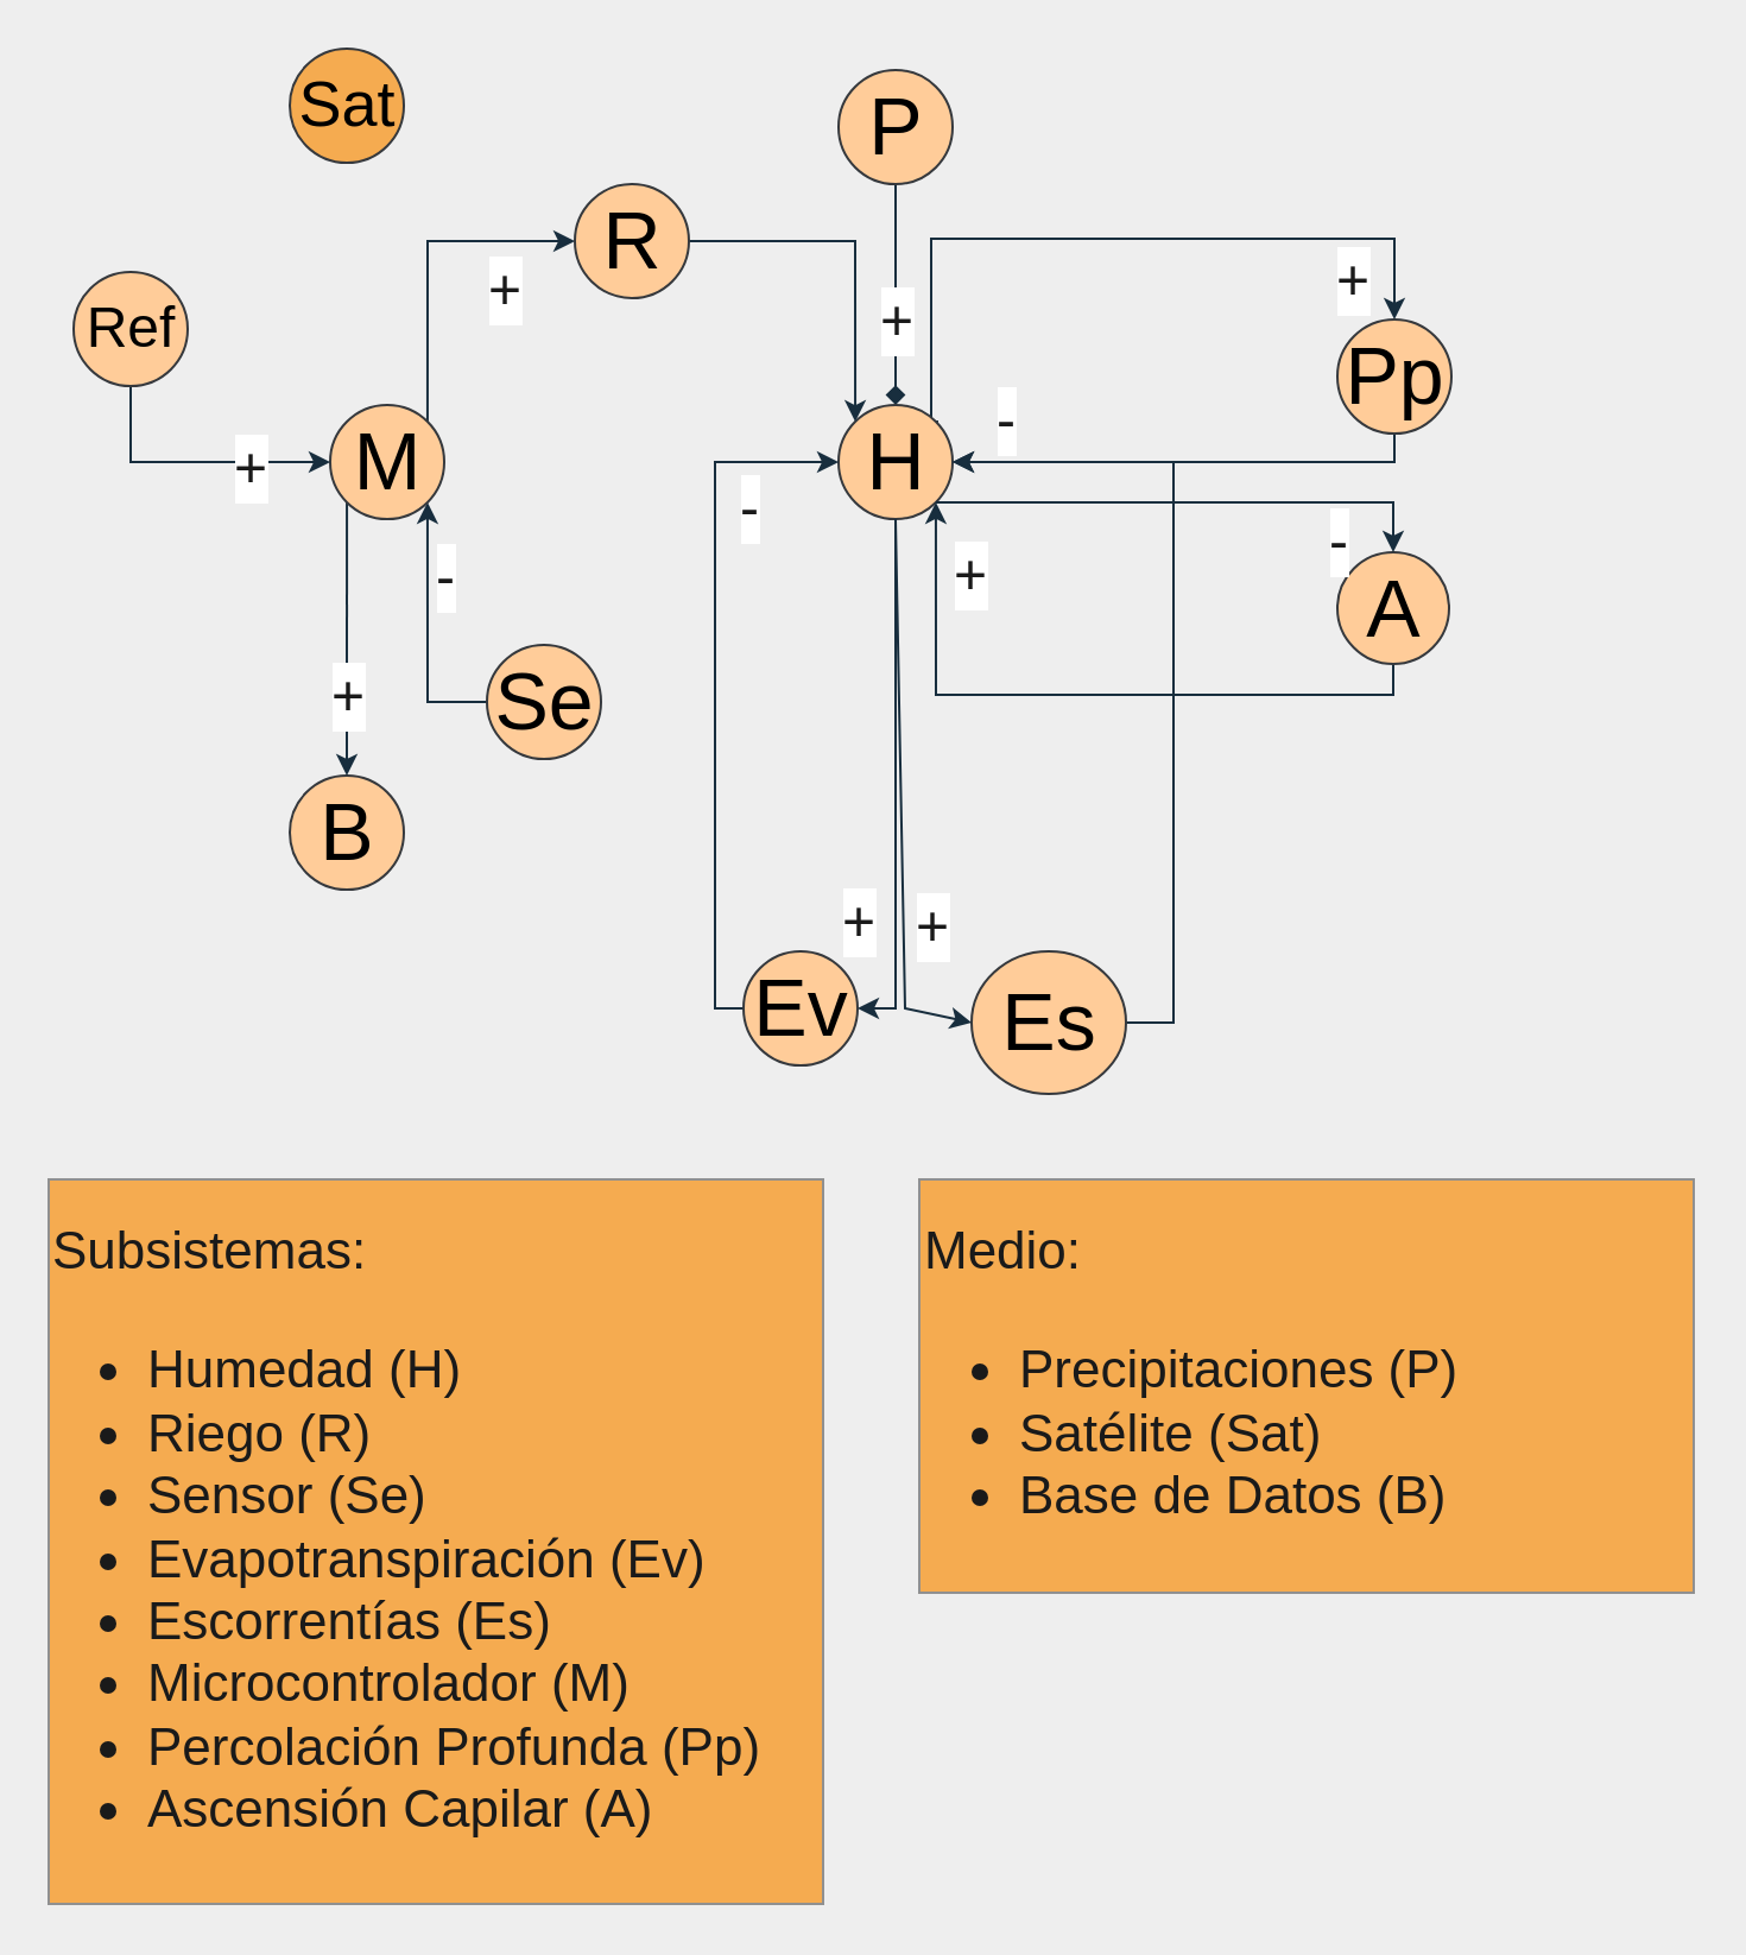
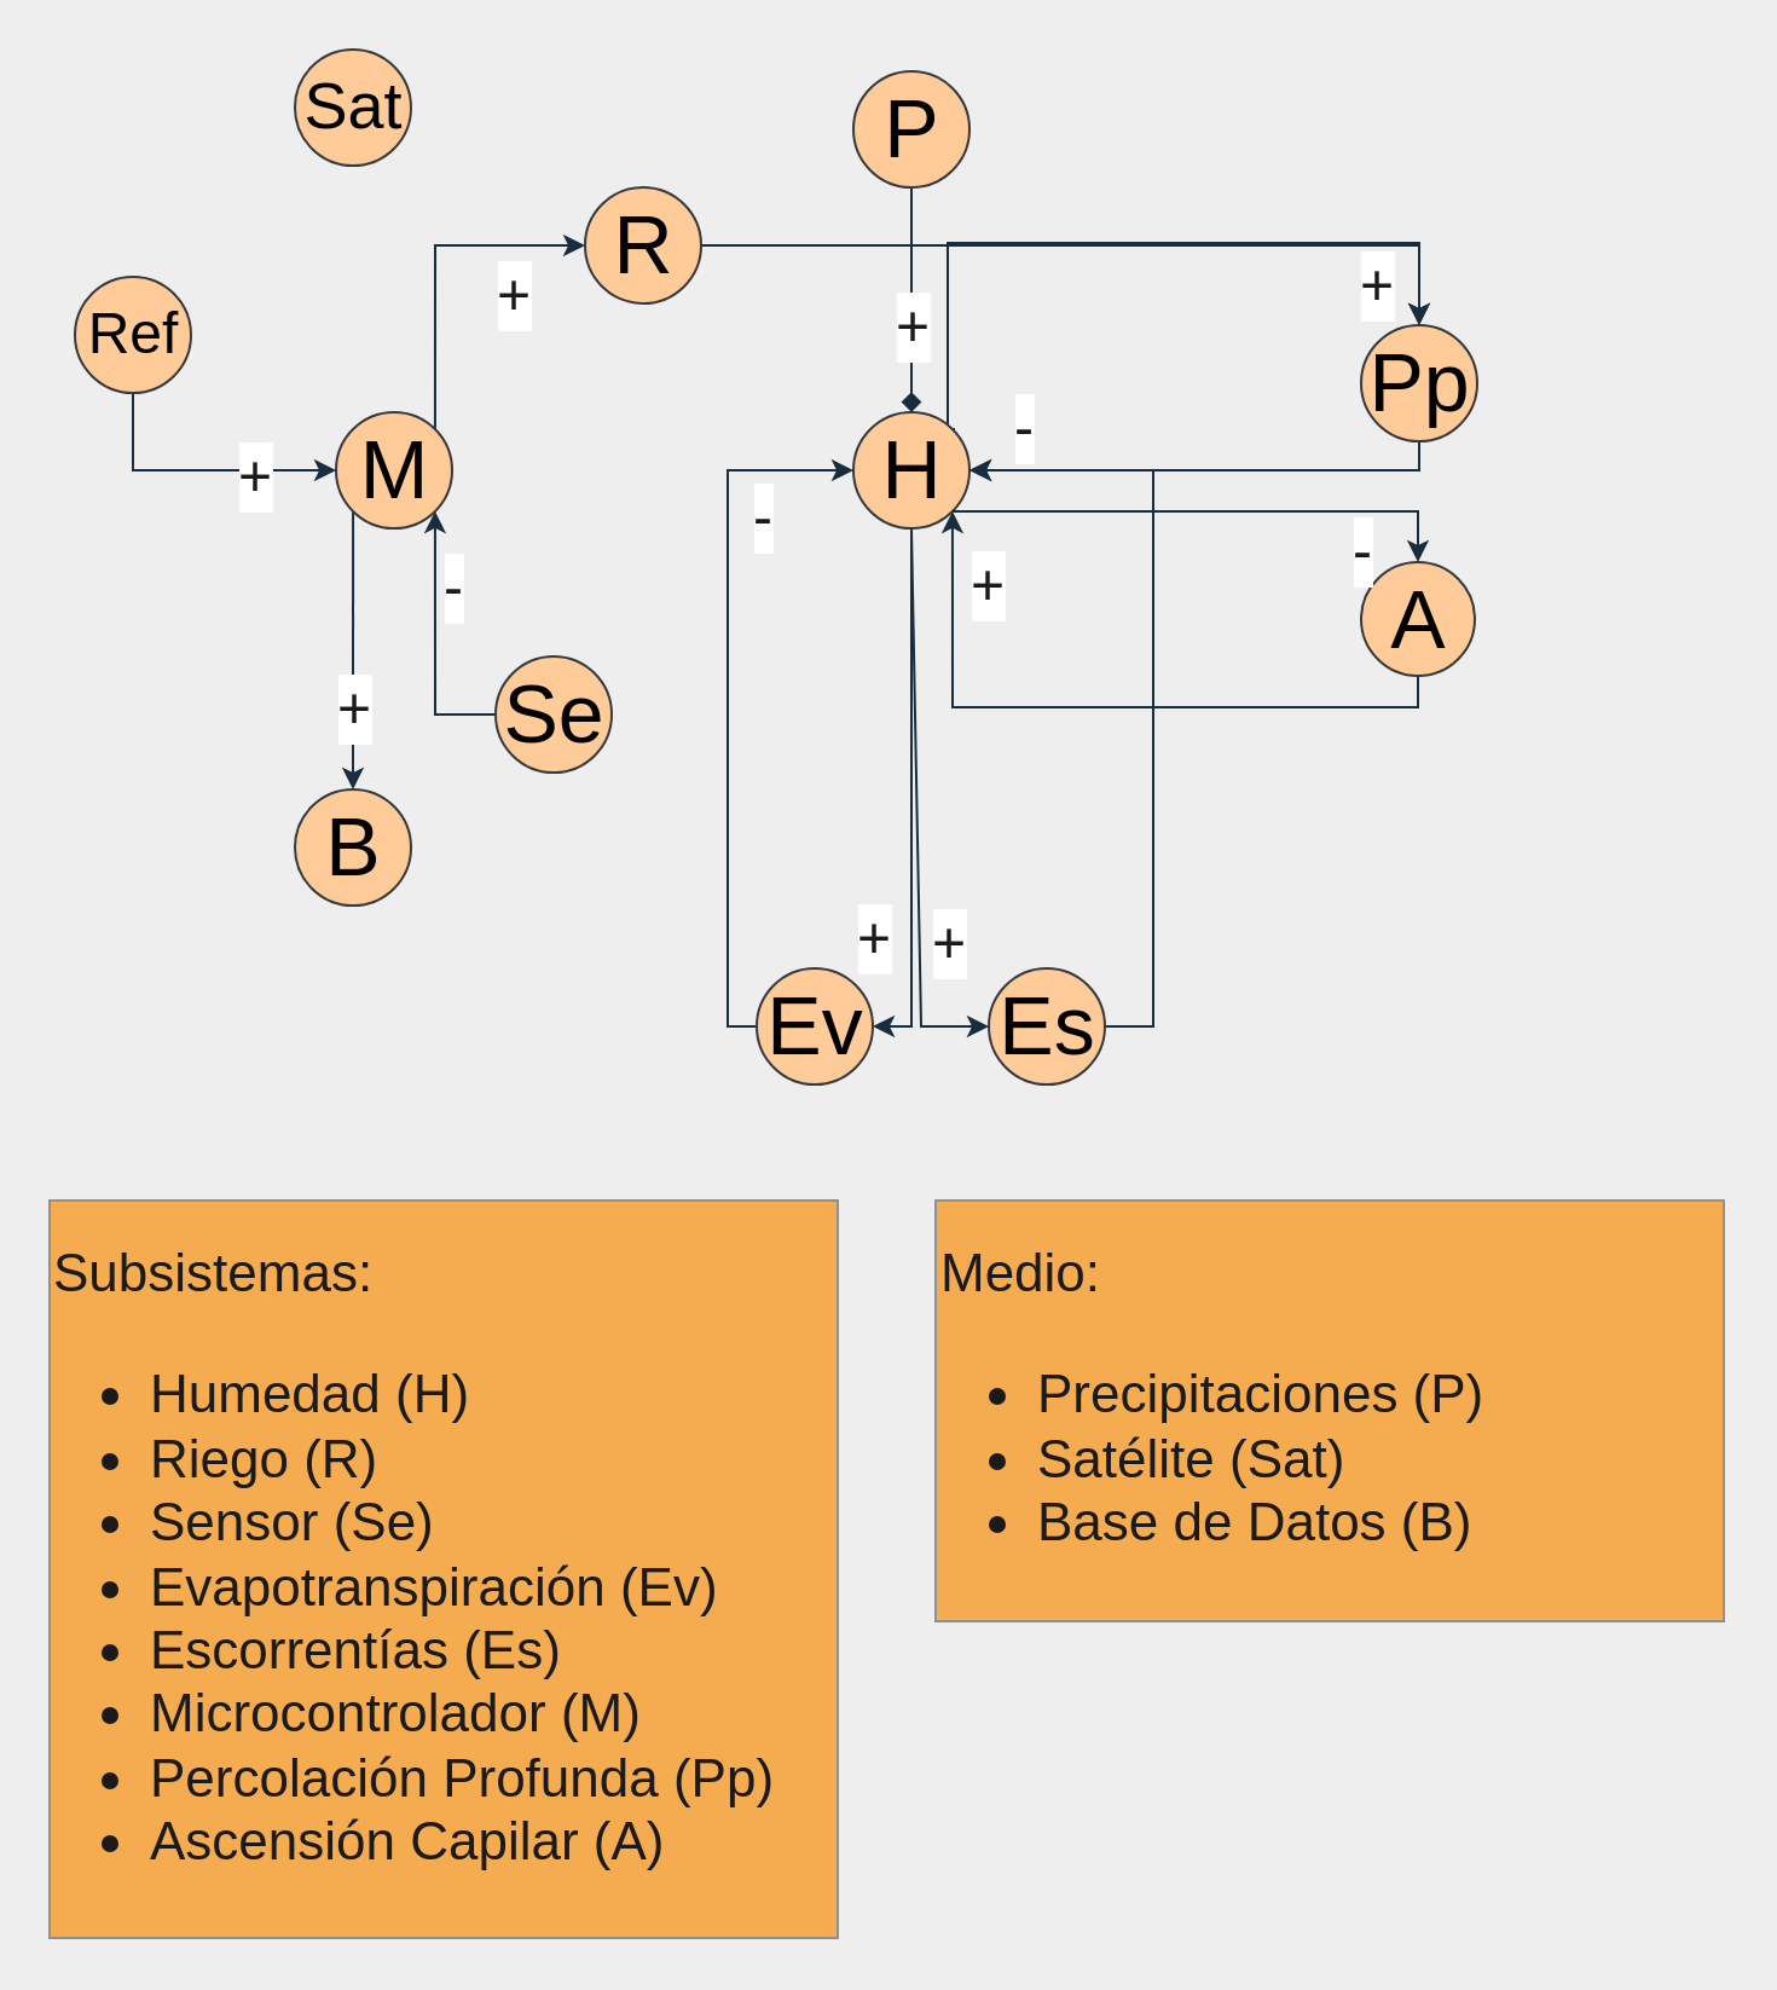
  <mxCell id="0" />
  <mxCell id="1" parent="0" />
  <mxCell id="2" style="edgeStyle=orthogonalEdgeStyle;rounded=0;orthogonalLoop=1;jettySize=auto;html=1;exitX=0.5;exitY=1;exitDx=0;exitDy=0;entryX=0.5;entryY=0;entryDx=0;entryDy=0;strokeColor=#182E3E;fontSize=24;fontColor=#1A1A1A;endArrow=diamond;" parent="1" source="4" target="9" edge="1"><mxGeometry relative="1" as="geometry" /></mxCell>
  <mxCell id="3" value="+" style="edgeLabel;html=1;align=center;verticalAlign=middle;resizable=0;points=[];fontSize=24;fontColor=#1A1A1A;" parent="2" vertex="1" connectable="0"><mxGeometry x="0.228" relative="1" as="geometry"><mxPoint as="offset" /></mxGeometry></mxCell>
  <mxCell id="4" value="&lt;font style=&quot;font-size: 34px;&quot;&gt;P&lt;/font&gt;" style="ellipse;whiteSpace=wrap;html=1;aspect=fixed;strokeColor=#36393d;fillColor=#ffcc99;" parent="1" vertex="1"><mxGeometry x="352.5" y="29" width="48" height="48" as="geometry" /></mxCell>
  <mxCell id="5" style="edgeStyle=orthogonalEdgeStyle;rounded=0;orthogonalLoop=1;jettySize=auto;html=1;exitX=1;exitY=0;exitDx=0;exitDy=0;entryX=0.5;entryY=0;entryDx=0;entryDy=0;strokeColor=#182E3E;fontSize=24;fontColor=#1A1A1A;" parent="1" target="31" edge="1"><mxGeometry relative="1" as="geometry"><mxPoint x="394.471" y="177.029" as="sourcePoint" /><mxPoint x="474.5" y="120" as="targetPoint" /><Array as="points"><mxPoint x="391.5" y="177" /><mxPoint x="391.5" y="100" /><mxPoint x="586.5" y="100" /></Array></mxGeometry></mxCell>
  <mxCell id="6" value="+" style="edgeLabel;html=1;align=center;verticalAlign=middle;resizable=0;points=[];fontSize=24;fontColor=#1A1A1A;" parent="5" vertex="1" connectable="0"><mxGeometry x="0.592" y="4" relative="1" as="geometry"><mxPoint x="11" y="21" as="offset" /></mxGeometry></mxCell>
  <mxCell id="7" style="edgeStyle=orthogonalEdgeStyle;rounded=0;orthogonalLoop=1;jettySize=auto;html=1;exitX=0.5;exitY=1;exitDx=0;exitDy=0;entryX=1;entryY=0.5;entryDx=0;entryDy=0;strokeColor=#182E3E;fontSize=24;fontColor=#1A1A1A;" parent="1" source="9" target="23" edge="1"><mxGeometry relative="1" as="geometry"><Array as="points"><mxPoint x="376.5" y="424" /></Array></mxGeometry></mxCell>
  <mxCell id="8" value="+" style="edgeLabel;html=1;align=center;verticalAlign=middle;resizable=0;points=[];fontSize=24;fontColor=#1A1A1A;" parent="7" vertex="1" connectable="0"><mxGeometry x="0.226" y="3" relative="1" as="geometry"><mxPoint x="-19" y="33" as="offset" /></mxGeometry></mxCell>
  <mxCell id="9" value="&lt;font style=&quot;font-size: 34px;&quot;&gt;H&lt;/font&gt;" style="ellipse;whiteSpace=wrap;html=1;aspect=fixed;fillColor=#ffcc99;strokeColor=#36393d;" parent="1" vertex="1"><mxGeometry x="352.5" y="170" width="48" height="48" as="geometry" /></mxCell>
  <mxCell id="10" style="edgeStyle=orthogonalEdgeStyle;rounded=0;orthogonalLoop=1;jettySize=auto;html=1;exitX=0.5;exitY=1;exitDx=0;exitDy=0;entryX=1;entryY=1;entryDx=0;entryDy=0;strokeColor=#182E3E;fontSize=24;fontColor=#1A1A1A;" parent="1" source="12" target="9" edge="1"><mxGeometry relative="1" as="geometry"><Array as="points"><mxPoint x="586.5" y="292" /><mxPoint x="393.5" y="292" /></Array></mxGeometry></mxCell>
  <mxCell id="11" value="+" style="edgeLabel;html=1;align=center;verticalAlign=middle;resizable=0;points=[];fontSize=24;fontColor=#1A1A1A;" parent="10" vertex="1" connectable="0"><mxGeometry x="0.352" y="2" relative="1" as="geometry"><mxPoint x="2" y="-53" as="offset" /></mxGeometry></mxCell>
  <mxCell id="12" value="&lt;font style=&quot;font-size: 34px;&quot;&gt;A&lt;/font&gt;" style="ellipse;whiteSpace=wrap;html=1;aspect=fixed;fillColor=#ffcc99;strokeColor=#36393d;" parent="1" vertex="1"><mxGeometry x="562.5" y="232" width="47" height="47" as="geometry" /></mxCell>
  <mxCell id="13" style="edgeStyle=orthogonalEdgeStyle;rounded=0;orthogonalLoop=1;jettySize=auto;html=1;exitX=0;exitY=0.5;exitDx=0;exitDy=0;entryX=1;entryY=1;entryDx=0;entryDy=0;strokeColor=#182E3E;fontSize=24;fontColor=#1A1A1A;" parent="1" source="15" target="30" edge="1"><mxGeometry relative="1" as="geometry" /></mxCell>
  <mxCell id="14" value="-" style="edgeLabel;html=1;align=center;verticalAlign=middle;resizable=0;points=[];fontSize=24;fontColor=#1A1A1A;" parent="13" vertex="1" connectable="0"><mxGeometry x="0.247" y="-1" relative="1" as="geometry"><mxPoint x="6" y="-9" as="offset" /></mxGeometry></mxCell>
  <mxCell id="15" value="&lt;font style=&quot;font-size: 34px;&quot;&gt;Se&lt;/font&gt;" style="ellipse;whiteSpace=wrap;html=1;aspect=fixed;fillColor=#ffcc99;strokeColor=#36393d;" parent="1" vertex="1"><mxGeometry x="204.5" y="271" width="48" height="48" as="geometry" /></mxCell>
  <mxCell id="16" value="&lt;font style=&quot;font-size: 34px;&quot;&gt;B&lt;/font&gt;" style="ellipse;whiteSpace=wrap;html=1;aspect=fixed;strokeColor=#36393d;fillColor=#ffcc99;" parent="1" vertex="1"><mxGeometry x="121.5" y="326" width="48" height="48" as="geometry" /></mxCell>
  <mxCell id="17" style="edgeStyle=orthogonalEdgeStyle;rounded=0;orthogonalLoop=1;jettySize=auto;html=1;exitX=1;exitY=1;exitDx=0;exitDy=0;entryX=0.5;entryY=0;entryDx=0;entryDy=0;strokeColor=#182E3E;fontSize=24;fontColor=#1A1A1A;" parent="1" source="9" target="12" edge="1"><mxGeometry relative="1" as="geometry"><mxPoint x="601.5" y="218" as="sourcePoint" /></mxGeometry></mxCell>
  <mxCell id="18" value="-" style="edgeLabel;html=1;align=center;verticalAlign=middle;resizable=0;points=[];fontSize=24;fontColor=#1A1A1A;" parent="17" vertex="1" connectable="0"><mxGeometry x="0.62" relative="1" as="geometry"><mxPoint x="-4" y="17" as="offset" /></mxGeometry></mxCell>
  <mxCell id="19" style="edgeStyle=orthogonalEdgeStyle;rounded=0;orthogonalLoop=1;jettySize=auto;html=1;exitX=0.5;exitY=1;exitDx=0;exitDy=0;entryX=1;entryY=0.5;entryDx=0;entryDy=0;strokeColor=#182E3E;fontSize=24;fontColor=#1A1A1A;" parent="1" source="31" target="9" edge="1"><mxGeometry relative="1" as="geometry"><mxPoint x="577.5" y="194" as="sourcePoint" /><Array as="points"><mxPoint x="586.5" y="194" /></Array></mxGeometry></mxCell>
  <mxCell id="20" value="-" style="edgeLabel;html=1;align=center;verticalAlign=middle;resizable=0;points=[];fontSize=24;fontColor=#1A1A1A;" parent="19" vertex="1" connectable="0"><mxGeometry x="0.65" y="-2" relative="1" as="geometry"><mxPoint x="-13" y="-16" as="offset" /></mxGeometry></mxCell>
  <mxCell id="21" style="edgeStyle=orthogonalEdgeStyle;rounded=0;orthogonalLoop=1;jettySize=auto;html=1;exitX=0;exitY=0.5;exitDx=0;exitDy=0;entryX=0;entryY=0.5;entryDx=0;entryDy=0;strokeColor=#182E3E;fontSize=24;fontColor=#1A1A1A;" parent="1" source="23" target="9" edge="1"><mxGeometry relative="1" as="geometry"><mxPoint x="306.5" y="424" as="sourcePoint" /><mxPoint x="339.5" y="194" as="targetPoint" /><Array as="points"><mxPoint x="300.5" y="424" /><mxPoint x="300.5" y="194" /></Array></mxGeometry></mxCell>
  <mxCell id="22" value="-" style="edgeLabel;html=1;align=center;verticalAlign=middle;resizable=0;points=[];fontSize=24;fontColor=#1A1A1A;" parent="21" vertex="1" connectable="0"><mxGeometry x="0.516" y="-3" relative="1" as="geometry"><mxPoint x="11" as="offset" /></mxGeometry></mxCell>
  <mxCell id="23" value="&lt;font style=&quot;font-size: 34px;&quot;&gt;Ev&lt;/font&gt;" style="ellipse;whiteSpace=wrap;html=1;aspect=fixed;fillColor=#ffcc99;strokeColor=#36393d;" parent="1" vertex="1"><mxGeometry x="312.5" y="400" width="48" height="48" as="geometry" /></mxCell>
  <mxCell id="24" style="edgeStyle=orthogonalEdgeStyle;rounded=0;orthogonalLoop=1;jettySize=auto;html=1;exitX=1;exitY=0.5;exitDx=0;exitDy=0;entryX=1;entryY=0.5;entryDx=0;entryDy=0;strokeColor=#182E3E;fontSize=24;fontColor=#1A1A1A;" parent="1" source="25" target="9" edge="1"><mxGeometry relative="1" as="geometry" /></mxCell>
- <mxCell id="25" value="&lt;font style=&quot;font-size: 34px;&quot;&gt;Es&lt;/font&gt;" style="ellipse;whiteSpace=wrap;html=1;aspect=fixed;fillColor=#ffcc99;strokeColor=#36393d;" parent="1" vertex="1"><mxGeometry x="408.5" y="400" width="65" height="60" as="geometry" /></mxCell>
+ <mxCell id="25" value="&lt;font style=&quot;font-size: 34px;&quot;&gt;Es&lt;/font&gt;" style="ellipse;whiteSpace=wrap;html=1;aspect=fixed;fillColor=#ffcc99;strokeColor=#36393d;" parent="1" vertex="1"><mxGeometry x="408.5" y="400" width="48" height="48" as="geometry" /></mxCell>
  <mxCell id="26" style="edgeStyle=orthogonalEdgeStyle;rounded=0;orthogonalLoop=1;jettySize=auto;html=1;exitX=1;exitY=0;exitDx=0;exitDy=0;entryX=0;entryY=0.5;entryDx=0;entryDy=0;strokeColor=#182E3E;fontSize=24;fontColor=#1A1A1A;" parent="1" source="30" target="35" edge="1"><mxGeometry relative="1" as="geometry"><Array as="points"><mxPoint x="179.5" y="101" /></Array></mxGeometry></mxCell>
  <mxCell id="27" value="+" style="edgeLabel;html=1;align=center;verticalAlign=middle;resizable=0;points=[];fontSize=24;fontColor=#1A1A1A;" parent="26" vertex="1" connectable="0"><mxGeometry x="0.768" y="1" relative="1" as="geometry"><mxPoint x="-14" y="21" as="offset" /></mxGeometry></mxCell>
  <mxCell id="28" style="edgeStyle=orthogonalEdgeStyle;rounded=0;orthogonalLoop=1;jettySize=auto;html=1;exitX=0;exitY=1;exitDx=0;exitDy=0;entryX=0.5;entryY=0;entryDx=0;entryDy=0;strokeColor=#182E3E;fontSize=27;fontColor=#1A1A1A;" parent="1" source="30" target="16" edge="1"><mxGeometry relative="1" as="geometry" /></mxCell>
  <mxCell id="29" value="+" style="edgeLabel;html=1;align=center;verticalAlign=middle;resizable=0;points=[];fontSize=24;fontColor=#1A1A1A;" parent="28" vertex="1" connectable="0"><mxGeometry x="0.301" y="3" relative="1" as="geometry"><mxPoint x="-3" y="7" as="offset" /></mxGeometry></mxCell>
  <mxCell id="30" value="&lt;font style=&quot;font-size: 34px;&quot;&gt;M&lt;/font&gt;" style="ellipse;whiteSpace=wrap;html=1;aspect=fixed;fillColor=#ffcc99;strokeColor=#36393d;" parent="1" vertex="1"><mxGeometry x="138.5" y="170" width="48" height="48" as="geometry" /></mxCell>
  <mxCell id="31" value="&lt;font style=&quot;font-size: 34px;&quot;&gt;Pp&lt;/font&gt;" style="ellipse;whiteSpace=wrap;html=1;aspect=fixed;fillColor=#ffcc99;strokeColor=#36393d;" parent="1" vertex="1"><mxGeometry x="562.5" y="134" width="48" height="48" as="geometry" /></mxCell>
  <mxCell id="32" value="&lt;font style=&quot;font-size: 22px;&quot;&gt;Subsistemas:&lt;br&gt;&lt;/font&gt;&lt;ul style=&quot;font-size: 22px;&quot;&gt;&lt;li style=&quot;&quot;&gt;&lt;font style=&quot;font-size: 22px;&quot;&gt;Humedad (H)&lt;/font&gt;&lt;/li&gt;&lt;li&gt;Riego (R)&lt;/li&gt;&lt;li style=&quot;&quot;&gt;&lt;font style=&quot;font-size: 22px;&quot;&gt;Sensor (Se)&lt;/font&gt;&lt;/li&gt;&lt;li style=&quot;&quot;&gt;&lt;font style=&quot;font-size: 22px;&quot;&gt;Evapotranspiración (Ev)&lt;/font&gt;&lt;/li&gt;&lt;li style=&quot;&quot;&gt;&lt;font style=&quot;font-size: 22px;&quot;&gt;Escorrentías (Es)&lt;/font&gt;&lt;/li&gt;&lt;li style=&quot;&quot;&gt;&lt;font style=&quot;font-size: 22px;&quot;&gt;Microcontrolador (M)&lt;/font&gt;&lt;/li&gt;&lt;li&gt;Percolación Profunda (Pp)&lt;/li&gt;&lt;li&gt;Ascensión Capilar (A)&lt;/li&gt;&lt;/ul&gt;&lt;div&gt;&lt;/div&gt;" style="rounded=0;whiteSpace=wrap;html=1;strokeColor=#909090;fontSize=34;fontColor=#1A1A1A;fillColor=#F5AB50;align=left;" parent="1" vertex="1"><mxGeometry x="20" y="496" width="326" height="305" as="geometry" /></mxCell>
  <mxCell id="33" value="&lt;font style=&quot;font-size: 22px;&quot;&gt;Medio:&lt;br&gt;&lt;/font&gt;&lt;ul style=&quot;font-size: 22px;&quot;&gt;&lt;li style=&quot;&quot;&gt;&lt;font style=&quot;font-size: 22px;&quot;&gt;Precipitaciones (P)&lt;/font&gt;&lt;/li&gt;&lt;li style=&quot;&quot;&gt;&lt;font style=&quot;font-size: 22px;&quot;&gt;Satélite (Sat)&lt;/font&gt;&lt;/li&gt;&lt;li style=&quot;&quot;&gt;&lt;font style=&quot;font-size: 22px;&quot;&gt;Base de Datos (B)&lt;/font&gt;&lt;/li&gt;&lt;/ul&gt;" style="rounded=0;whiteSpace=wrap;html=1;strokeColor=#909090;fontSize=34;fontColor=#1A1A1A;fillColor=#F5AB50;align=left;" parent="1" vertex="1"><mxGeometry x="386.5" y="496" width="326" height="174" as="geometry" /></mxCell>
- <mxCell id="34" style="edgeStyle=orthogonalEdgeStyle;rounded=0;orthogonalLoop=1;jettySize=auto;html=1;exitX=1;exitY=0.5;exitDx=0;exitDy=0;entryX=0;entryY=0;entryDx=0;entryDy=0;strokeColor=#182E3E;fontSize=24;fontColor=#1A1A1A;" parent="1" source="35" target="9" edge="1"><mxGeometry relative="1" as="geometry" /></mxCell>
+ <mxCell id="34" style="edgeStyle=orthogonalEdgeStyle;rounded=0;orthogonalLoop=1;jettySize=auto;html=1;exitX=1;exitY=0.5;exitDx=0;exitDy=0;strokeColor=#182E3E;fontSize=24;fontColor=#1A1A1A;" parent="1" source="35" target="31" edge="1"><mxGeometry relative="1" as="geometry" /></mxCell>
  <mxCell id="35" value="&lt;font style=&quot;font-size: 34px;&quot;&gt;R&lt;/font&gt;" style="ellipse;whiteSpace=wrap;html=1;aspect=fixed;fillColor=#ffcc99;strokeColor=#36393d;" parent="1" vertex="1"><mxGeometry x="241.5" y="77" width="48" height="48" as="geometry" /></mxCell>
  <mxCell id="36" style="edgeStyle=orthogonalEdgeStyle;rounded=0;orthogonalLoop=1;jettySize=auto;html=1;exitX=0.5;exitY=1;exitDx=0;exitDy=0;entryX=0;entryY=0.5;entryDx=0;entryDy=0;strokeColor=#182E3E;fontSize=24;fontColor=#1A1A1A;" parent="1" source="38" target="30" edge="1"><mxGeometry relative="1" as="geometry" /></mxCell>
  <mxCell id="37" value="+" style="edgeLabel;html=1;align=center;verticalAlign=middle;resizable=0;points=[];fontSize=24;fontColor=#1A1A1A;" parent="36" vertex="1" connectable="0"><mxGeometry x="0.606" y="-1" relative="1" as="geometry"><mxPoint x="-11" y="1" as="offset" /></mxGeometry></mxCell>
  <mxCell id="38" value="&lt;font style=&quot;font-size: 24px;&quot;&gt;Ref&lt;/font&gt;" style="ellipse;whiteSpace=wrap;html=1;aspect=fixed;fillColor=#ffcc99;strokeColor=#36393d;" parent="1" vertex="1"><mxGeometry x="30.5" y="114" width="48" height="48" as="geometry" /></mxCell>
- <mxCell id="39" value="&lt;font style=&quot;font-size: 27px;&quot;&gt;Sat&lt;/font&gt;" style="ellipse;whiteSpace=wrap;html=1;aspect=fixed;fillColor=#f5ab50;strokeColor=#36393d;" parent="1" vertex="1"><mxGeometry x="121.5" y="20" width="48" height="48" as="geometry" /></mxCell>
+ <mxCell id="39" value="&lt;font style=&quot;font-size: 27px;&quot;&gt;Sat&lt;/font&gt;" style="ellipse;whiteSpace=wrap;html=1;aspect=fixed;fillColor=#ffcc99;strokeColor=#36393d;" parent="1" vertex="1"><mxGeometry x="121.5" y="20" width="48" height="48" as="geometry" /></mxCell>
  <mxCell id="40" value="" style="endArrow=classic;html=1;rounded=0;strokeColor=#182E3E;fontSize=24;fontColor=#1A1A1A;entryX=0;entryY=0.5;entryDx=0;entryDy=0;exitX=0.5;exitY=1;exitDx=0;exitDy=0;" parent="1" source="9" target="25" edge="1"><mxGeometry width="50" height="50" relative="1" as="geometry"><mxPoint x="375.5" y="426" as="sourcePoint" /><mxPoint x="425.5" y="376" as="targetPoint" /><Array as="points"><mxPoint x="380.5" y="424" /></Array></mxGeometry></mxCell>
  <mxCell id="41" value="+" style="edgeLabel;html=1;align=center;verticalAlign=middle;resizable=0;points=[];fontSize=24;fontColor=#1A1A1A;" parent="40" vertex="1" connectable="0"><mxGeometry x="0.577" y="3" relative="1" as="geometry"><mxPoint x="8" y="-13" as="offset" /></mxGeometry></mxCell>
